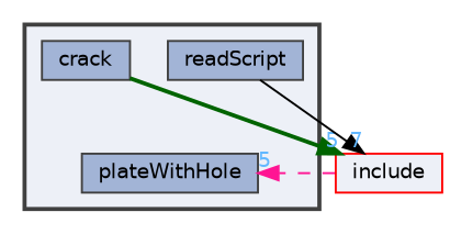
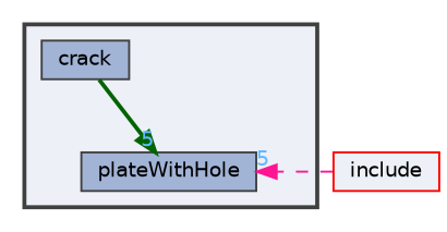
  digraph {
    compound=true
    node [color=grey25 fillcolor="#a2b4d6" fontname=Helvetica fontsize=10 shape=box style=filled]
    edge [fontcolor=steelblue1 fontname=Helvetica fontsize=10 headlabel=5 labeldistance=1.5 labelfontname=Helvetica labelfontsize=10]
    n1 [height=0.2 label=crack width=0.4]
    n2 [height=0.2 label=plateWithHole width=0.4]
-   n3 [height=0.2 label=readScript width=0.4]
    n4 [color=red fillcolor="#edf0f7" height=0.2 label=include width=0.4]
    subgraph cluster_1 {
      bgcolor="#edf0f7"
      fontname=Helvetica
      fontsize=10
      pencolor=grey25
      style="filled,bold"
      n1
      n2
-     n3
    }
-   n1 -> n4 [color=darkgreen style=bold]
-   n3 -> n4 [color=black headlabel=7 style=solid]
+   n1 -> n2 [color=darkgreen style=bold]
    n4 -> n2 [color=deeppink style=dashed]
  }
